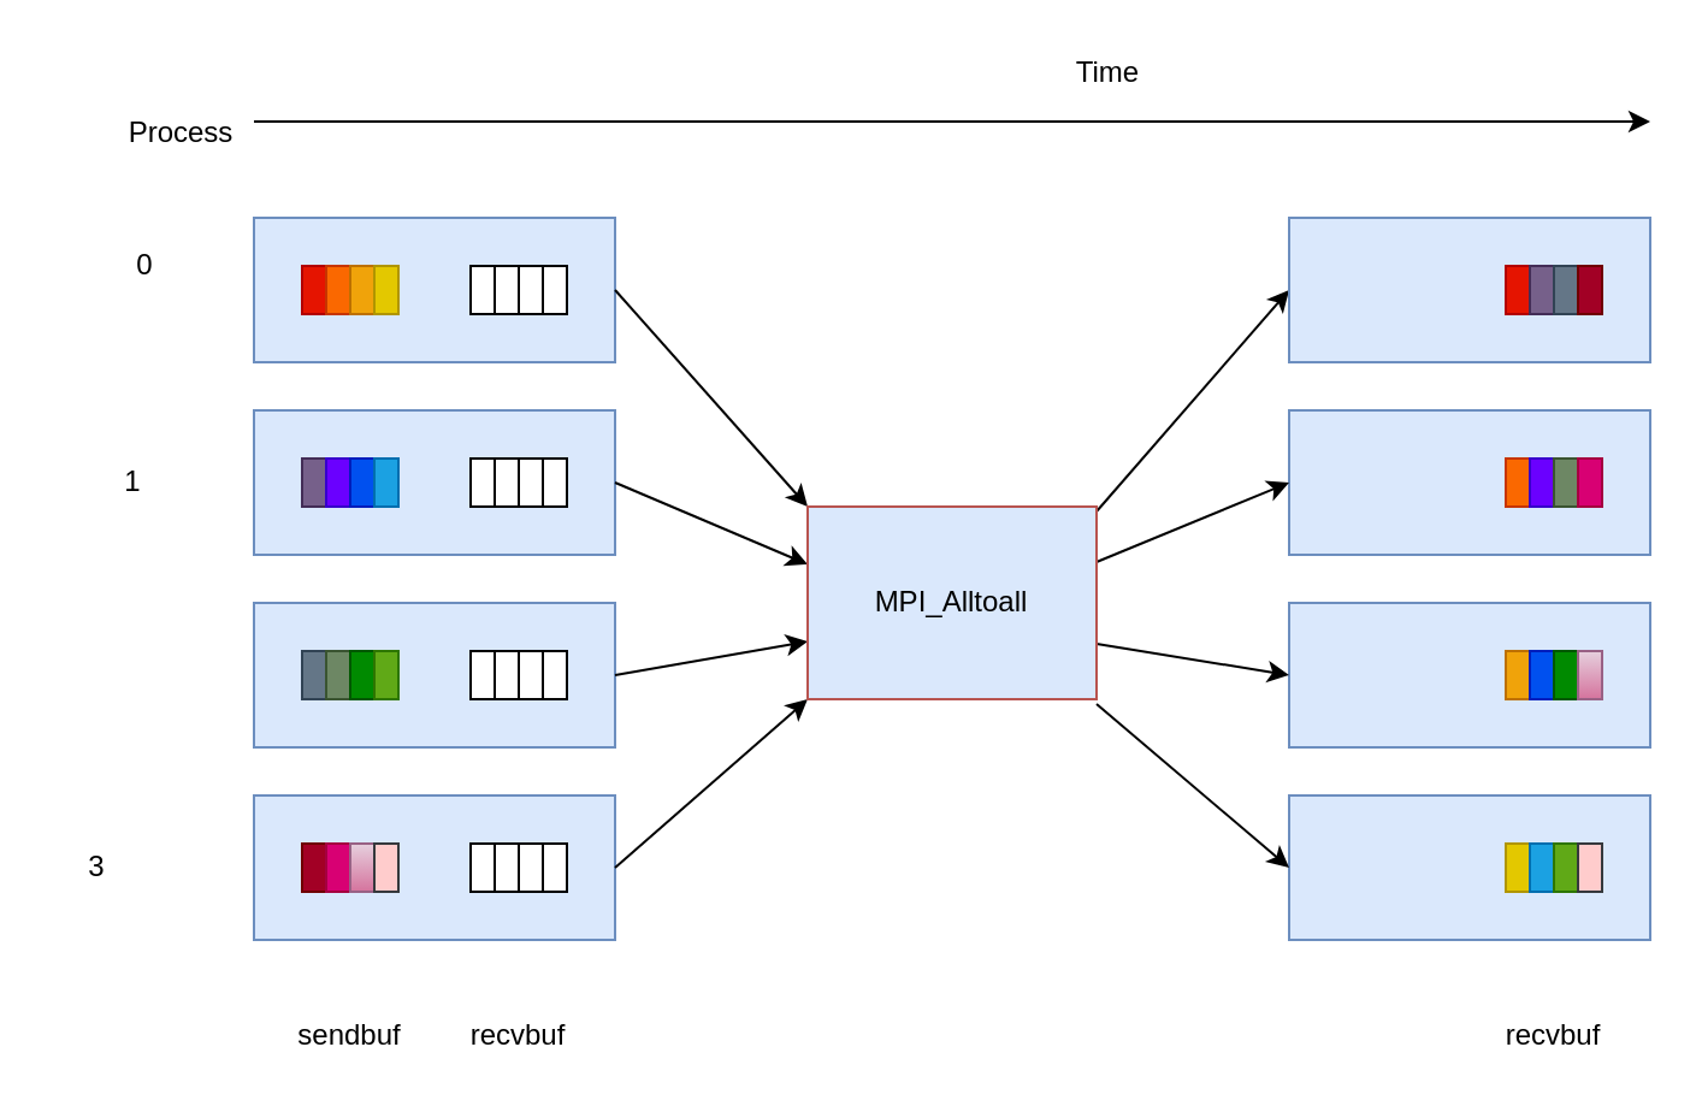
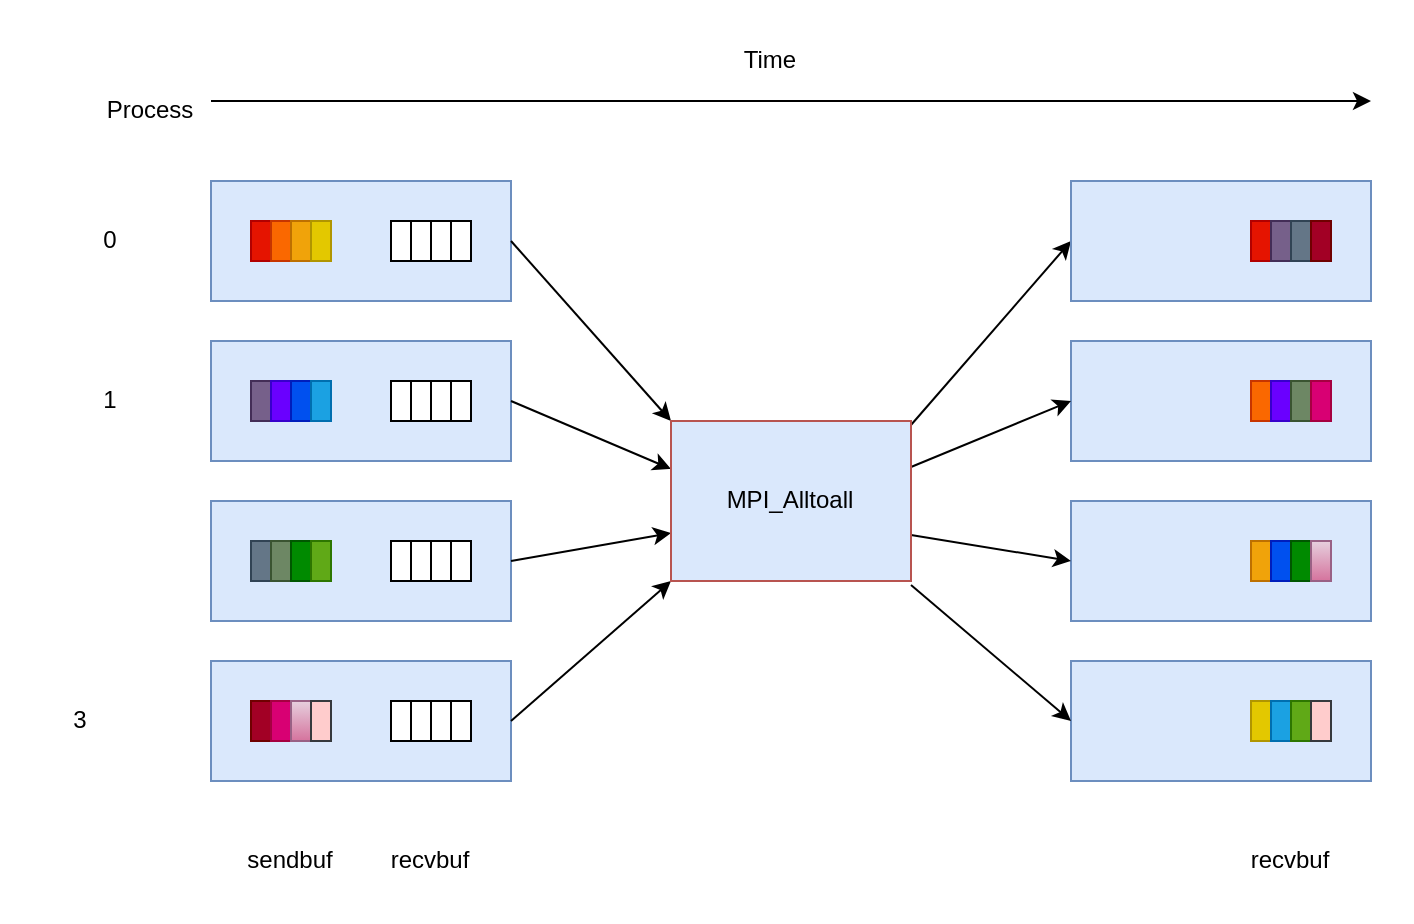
  <mxCell id="0" />
  <mxCell id="1" parent="0" />
  <mxCell id="2" value="" style="rounded=0;whiteSpace=wrap;html=1;fillColor=#dae8fc;strokeColor=#6c8ebf;" parent="1" vertex="1"><mxGeometry x="105" y="250" width="150" height="60" as="geometry" /></mxCell>
  <mxCell id="3" value="" style="rounded=0;whiteSpace=wrap;html=1;fillColor=#dae8fc;strokeColor=#6c8ebf;" parent="1" vertex="1"><mxGeometry x="105" y="90" width="150" height="60" as="geometry" /></mxCell>
  <mxCell id="4" value="" style="rounded=0;whiteSpace=wrap;html=1;fillColor=#dae8fc;strokeColor=#6c8ebf;" parent="1" vertex="1"><mxGeometry x="105" y="170" width="150" height="60" as="geometry" /></mxCell>
  <mxCell id="5" value="" style="rounded=0;whiteSpace=wrap;html=1;fillColor=#dae8fc;strokeColor=#6c8ebf;" parent="1" vertex="1"><mxGeometry x="105" y="330" width="150" height="60" as="geometry" /></mxCell>
  <mxCell id="6" value="" style="endArrow=classic;html=1;" parent="1" edge="1"><mxGeometry width="50" height="50" relative="1" as="geometry"><mxPoint x="105" y="50" as="sourcePoint" /><mxPoint x="685" y="50" as="targetPoint" /></mxGeometry></mxCell>
- <mxCell id="7" value="Time" style="text;html=1;strokeColor=none;fillColor=none;align=center;verticalAlign=middle;whiteSpace=wrap;rounded=0;" parent="1" vertex="1"><mxGeometry x="440" y="20" width="40" height="20" as="geometry" /></mxCell>
+ <mxCell id="7" value="Time" style="text;html=1;strokeColor=none;fillColor=none;align=center;verticalAlign=middle;whiteSpace=wrap;rounded=0;" parent="1" vertex="1"><mxGeometry x="365" y="20" width="40" height="20" as="geometry" /></mxCell>
  <mxCell id="8" value="" style="rounded=0;whiteSpace=wrap;html=1;fillColor=#dae8fc;strokeColor=#6c8ebf;" parent="1" vertex="1"><mxGeometry x="535" y="170" width="150" height="60" as="geometry" /></mxCell>
  <mxCell id="9" value="" style="rounded=0;whiteSpace=wrap;html=1;fillColor=#dae8fc;strokeColor=#6c8ebf;" parent="1" vertex="1"><mxGeometry x="535" y="250" width="150" height="60" as="geometry" /></mxCell>
  <mxCell id="10" value="" style="rounded=0;whiteSpace=wrap;html=1;fillColor=#dae8fc;strokeColor=#6c8ebf;" parent="1" vertex="1"><mxGeometry x="535" y="330" width="150" height="60" as="geometry" /></mxCell>
  <mxCell id="11" value="Process" style="text;html=1;strokeColor=none;fillColor=none;align=center;verticalAlign=middle;whiteSpace=wrap;rounded=0;" parent="1" vertex="1"><mxGeometry x="55" y="45" width="40" height="20" as="geometry" /></mxCell>
- <mxCell id="12" value="0" style="text;html=1;strokeColor=none;fillColor=none;align=center;verticalAlign=middle;whiteSpace=wrap;rounded=0;" parent="1" vertex="1"><mxGeometry x="40" y="100" width="40" height="20" as="geometry" /></mxCell>
+ <mxCell id="12" value="0" style="text;html=1;strokeColor=none;fillColor=none;align=center;verticalAlign=middle;whiteSpace=wrap;rounded=0;" parent="1" vertex="1"><mxGeometry x="35" y="110" width="40" height="20" as="geometry" /></mxCell>
  <mxCell id="13" value="1" style="text;html=1;strokeColor=none;fillColor=none;align=center;verticalAlign=middle;whiteSpace=wrap;rounded=0;" parent="1" vertex="1"><mxGeometry x="35" y="190" width="40" height="20" as="geometry" /></mxCell>
  <mxCell id="14" value="3" style="text;html=1;strokeColor=none;fillColor=none;align=center;verticalAlign=middle;whiteSpace=wrap;rounded=0;" parent="1" vertex="1"><mxGeometry x="20" y="350" width="40" height="20" as="geometry" /></mxCell>
  <mxCell id="15" value="" style="endArrow=classic;html=1;exitX=1;exitY=0.5;exitDx=0;exitDy=0;entryX=0;entryY=0;entryDx=0;entryDy=0;entryPerimeter=0;" parent="1" edge="1"><mxGeometry width="50" height="50" relative="1" as="geometry"><mxPoint x="255" y="120" as="sourcePoint" /><mxPoint x="335" y="210" as="targetPoint" /></mxGeometry></mxCell>
  <mxCell id="16" value="" style="endArrow=classic;html=1;exitX=1;exitY=0.5;exitDx=0;exitDy=0;" parent="1" edge="1"><mxGeometry width="50" height="50" relative="1" as="geometry"><mxPoint x="255" y="200" as="sourcePoint" /><mxPoint x="335" y="234" as="targetPoint" /></mxGeometry></mxCell>
  <mxCell id="17" value="" style="endArrow=classic;html=1;exitX=1;exitY=0.5;exitDx=0;exitDy=0;" parent="1" edge="1"><mxGeometry width="50" height="50" relative="1" as="geometry"><mxPoint x="255" y="280" as="sourcePoint" /><mxPoint x="335" y="266" as="targetPoint" /></mxGeometry></mxCell>
  <mxCell id="18" value="" style="endArrow=classic;html=1;exitX=1;exitY=0.5;exitDx=0;exitDy=0;entryX=0;entryY=1;entryDx=0;entryDy=0;entryPerimeter=0;" parent="1" edge="1"><mxGeometry width="50" height="50" relative="1" as="geometry"><mxPoint x="255" y="360" as="sourcePoint" /><mxPoint x="335" y="290" as="targetPoint" /></mxGeometry></mxCell>
  <mxCell id="19" value="" style="endArrow=classic;html=1;entryX=0;entryY=0.5;entryDx=0;entryDy=0;" parent="1" edge="1"><mxGeometry width="50" height="50" relative="1" as="geometry"><mxPoint x="455" y="212" as="sourcePoint" /><mxPoint x="535" y="120" as="targetPoint" /></mxGeometry></mxCell>
  <mxCell id="20" value="" style="endArrow=classic;html=1;entryX=0;entryY=0.5;entryDx=0;entryDy=0;" parent="1" target="8" edge="1"><mxGeometry width="50" height="50" relative="1" as="geometry"><mxPoint x="455" y="233" as="sourcePoint" /><mxPoint x="465" y="530" as="targetPoint" /></mxGeometry></mxCell>
  <mxCell id="21" value="" style="endArrow=classic;html=1;entryX=0;entryY=0.5;entryDx=0;entryDy=0;" parent="1" target="9" edge="1"><mxGeometry width="50" height="50" relative="1" as="geometry"><mxPoint x="455" y="267" as="sourcePoint" /><mxPoint x="525" y="290" as="targetPoint" /></mxGeometry></mxCell>
  <mxCell id="22" value="" style="endArrow=classic;html=1;entryX=0;entryY=0.5;entryDx=0;entryDy=0;" parent="1" target="10" edge="1"><mxGeometry width="50" height="50" relative="1" as="geometry"><mxPoint x="455" y="292" as="sourcePoint" /><mxPoint x="275" y="330" as="targetPoint" /></mxGeometry></mxCell>
  <mxCell id="23" value="MPI_Alltoall" style="rounded=0;whiteSpace=wrap;html=1;fillColor=#dae8fc;strokeColor=#b85450;" parent="1" vertex="1"><mxGeometry x="335" y="210" width="120" height="80" as="geometry" /></mxCell>
  <mxCell id="24" value="" style="rounded=0;whiteSpace=wrap;html=1;" parent="1" vertex="1"><mxGeometry x="225" y="190" width="10" height="20" as="geometry" /></mxCell>
  <mxCell id="25" value="" style="rounded=0;whiteSpace=wrap;html=1;" parent="1" vertex="1"><mxGeometry x="195" y="190" width="10" height="20" as="geometry" /></mxCell>
  <mxCell id="26" value="" style="rounded=0;whiteSpace=wrap;html=1;" parent="1" vertex="1"><mxGeometry x="205" y="190" width="10" height="20" as="geometry" /></mxCell>
  <mxCell id="27" value="" style="rounded=0;whiteSpace=wrap;html=1;fillColor=#647687;strokeColor=#314354;fontColor=#ffffff;" parent="1" vertex="1"><mxGeometry x="125" y="270" width="10" height="20" as="geometry" /></mxCell>
  <mxCell id="28" value="" style="rounded=0;whiteSpace=wrap;html=1;fillColor=#76608a;strokeColor=#432D57;fontColor=#ffffff;" parent="1" vertex="1"><mxGeometry x="125" y="190" width="10" height="20" as="geometry" /></mxCell>
  <mxCell id="29" value="" style="rounded=0;whiteSpace=wrap;html=1;fillColor=#a20025;strokeColor=#6F0000;fontColor=#ffffff;" parent="1" vertex="1"><mxGeometry x="125" y="350" width="10" height="20" as="geometry" /></mxCell>
  <mxCell id="30" value="" style="rounded=0;whiteSpace=wrap;html=1;" parent="1" vertex="1"><mxGeometry x="215" y="190" width="10" height="20" as="geometry" /></mxCell>
  <mxCell id="31" value="sendbuf" style="text;html=1;strokeColor=none;fillColor=none;align=center;verticalAlign=middle;whiteSpace=wrap;rounded=0;" parent="1" vertex="1"><mxGeometry x="125" y="420" width="40" height="20" as="geometry" /></mxCell>
  <mxCell id="32" value="recvbuf" style="text;html=1;strokeColor=none;fillColor=none;align=center;verticalAlign=middle;whiteSpace=wrap;rounded=0;" parent="1" vertex="1"><mxGeometry x="195" y="420" width="40" height="20" as="geometry" /></mxCell>
  <mxCell id="33" value="" style="rounded=0;whiteSpace=wrap;html=1;fillColor=#dae8fc;strokeColor=#6c8ebf;" parent="1" vertex="1"><mxGeometry x="535" y="90" width="150" height="60" as="geometry" /></mxCell>
  <mxCell id="34" value="" style="rounded=0;whiteSpace=wrap;html=1;fillColor=#e51400;strokeColor=#B20000;fontColor=#ffffff;" parent="1" vertex="1"><mxGeometry x="125" y="110" width="10" height="20" as="geometry" /></mxCell>
  <mxCell id="35" value="recvbuf" style="text;html=1;strokeColor=none;fillColor=none;align=center;verticalAlign=middle;whiteSpace=wrap;rounded=0;" parent="1" vertex="1"><mxGeometry x="625" y="420" width="40" height="20" as="geometry" /></mxCell>
  <mxCell id="36" value="" style="rounded=0;whiteSpace=wrap;html=1;" parent="1" vertex="1"><mxGeometry x="225" y="270" width="10" height="20" as="geometry" /></mxCell>
  <mxCell id="37" value="" style="rounded=0;whiteSpace=wrap;html=1;" parent="1" vertex="1"><mxGeometry x="195" y="270" width="10" height="20" as="geometry" /></mxCell>
  <mxCell id="38" value="" style="rounded=0;whiteSpace=wrap;html=1;" parent="1" vertex="1"><mxGeometry x="205" y="270" width="10" height="20" as="geometry" /></mxCell>
  <mxCell id="39" value="" style="rounded=0;whiteSpace=wrap;html=1;" parent="1" vertex="1"><mxGeometry x="215" y="270" width="10" height="20" as="geometry" /></mxCell>
  <mxCell id="40" value="" style="rounded=0;whiteSpace=wrap;html=1;" parent="1" vertex="1"><mxGeometry x="225" y="350" width="10" height="20" as="geometry" /></mxCell>
  <mxCell id="41" value="" style="rounded=0;whiteSpace=wrap;html=1;" parent="1" vertex="1"><mxGeometry x="195" y="350" width="10" height="20" as="geometry" /></mxCell>
  <mxCell id="42" value="" style="rounded=0;whiteSpace=wrap;html=1;" parent="1" vertex="1"><mxGeometry x="205" y="350" width="10" height="20" as="geometry" /></mxCell>
  <mxCell id="43" value="" style="rounded=0;whiteSpace=wrap;html=1;" parent="1" vertex="1"><mxGeometry x="215" y="350" width="10" height="20" as="geometry" /></mxCell>
  <mxCell id="44" value="" style="rounded=0;whiteSpace=wrap;html=1;" parent="1" vertex="1"><mxGeometry x="225" y="110" width="10" height="20" as="geometry" /></mxCell>
  <mxCell id="45" value="" style="rounded=0;whiteSpace=wrap;html=1;" parent="1" vertex="1"><mxGeometry x="195" y="110" width="10" height="20" as="geometry" /></mxCell>
  <mxCell id="46" value="" style="rounded=0;whiteSpace=wrap;html=1;" parent="1" vertex="1"><mxGeometry x="205" y="110" width="10" height="20" as="geometry" /></mxCell>
  <mxCell id="47" value="" style="rounded=0;whiteSpace=wrap;html=1;" parent="1" vertex="1"><mxGeometry x="215" y="110" width="10" height="20" as="geometry" /></mxCell>
  <mxCell id="48" value="" style="rounded=0;whiteSpace=wrap;html=1;fillColor=#fa6800;strokeColor=#C73500;fontColor=#ffffff;" vertex="1" parent="1"><mxGeometry x="135" y="110" width="10" height="20" as="geometry" /></mxCell>
  <mxCell id="49" value="" style="rounded=0;whiteSpace=wrap;html=1;fillColor=#f0a30a;strokeColor=#BD7000;fontColor=#ffffff;" vertex="1" parent="1"><mxGeometry x="145" y="110" width="10" height="20" as="geometry" /></mxCell>
  <mxCell id="50" value="" style="rounded=0;whiteSpace=wrap;html=1;fillColor=#e3c800;strokeColor=#B09500;fontColor=#ffffff;" vertex="1" parent="1"><mxGeometry x="155" y="110" width="10" height="20" as="geometry" /></mxCell>
  <mxCell id="51" value="" style="rounded=0;whiteSpace=wrap;html=1;fillColor=#e3c800;strokeColor=#B09500;fontColor=#ffffff;" vertex="1" parent="1"><mxGeometry x="625" y="350" width="10" height="20" as="geometry" /></mxCell>
  <mxCell id="52" value="" style="rounded=0;whiteSpace=wrap;html=1;fillColor=#f0a30a;strokeColor=#BD7000;fontColor=#ffffff;" vertex="1" parent="1"><mxGeometry x="625" y="270" width="10" height="20" as="geometry" /></mxCell>
  <mxCell id="53" value="" style="rounded=0;whiteSpace=wrap;html=1;fillColor=#fa6800;strokeColor=#C73500;fontColor=#ffffff;" vertex="1" parent="1"><mxGeometry x="625" y="190" width="10" height="20" as="geometry" /></mxCell>
  <mxCell id="54" value="" style="rounded=0;whiteSpace=wrap;html=1;fillColor=#e51400;strokeColor=#B20000;fontColor=#ffffff;" vertex="1" parent="1"><mxGeometry x="625" y="110" width="10" height="20" as="geometry" /></mxCell>
  <mxCell id="55" value="" style="rounded=0;whiteSpace=wrap;html=1;fillColor=#6a00ff;strokeColor=#3700CC;fontColor=#ffffff;" vertex="1" parent="1"><mxGeometry x="135" y="190" width="10" height="20" as="geometry" /></mxCell>
  <mxCell id="56" value="" style="rounded=0;whiteSpace=wrap;html=1;fillColor=#0050ef;strokeColor=#001DBC;fontColor=#ffffff;" vertex="1" parent="1"><mxGeometry x="145" y="190" width="10" height="20" as="geometry" /></mxCell>
  <mxCell id="57" value="" style="rounded=0;whiteSpace=wrap;html=1;fillColor=#1ba1e2;strokeColor=#006EAF;fontColor=#ffffff;" vertex="1" parent="1"><mxGeometry x="155" y="190" width="10" height="20" as="geometry" /></mxCell>
  <mxCell id="58" value="" style="rounded=0;whiteSpace=wrap;html=1;fillColor=#1ba1e2;strokeColor=#006EAF;fontColor=#ffffff;" vertex="1" parent="1"><mxGeometry x="635" y="350" width="10" height="20" as="geometry" /></mxCell>
  <mxCell id="59" value="" style="rounded=0;whiteSpace=wrap;html=1;fillColor=#6a00ff;strokeColor=#3700CC;fontColor=#ffffff;" vertex="1" parent="1"><mxGeometry x="635" y="190" width="10" height="20" as="geometry" /></mxCell>
  <mxCell id="60" value="" style="rounded=0;whiteSpace=wrap;html=1;fillColor=#0050ef;strokeColor=#001DBC;fontColor=#ffffff;" vertex="1" parent="1"><mxGeometry x="635" y="270" width="10" height="20" as="geometry" /></mxCell>
  <mxCell id="61" value="" style="rounded=0;whiteSpace=wrap;html=1;fillColor=#76608a;strokeColor=#432D57;fontColor=#ffffff;" vertex="1" parent="1"><mxGeometry x="635" y="110" width="10" height="20" as="geometry" /></mxCell>
  <mxCell id="62" value="" style="rounded=0;whiteSpace=wrap;html=1;fillColor=#6d8764;strokeColor=#3A5431;fontColor=#ffffff;" vertex="1" parent="1"><mxGeometry x="135" y="270" width="10" height="20" as="geometry" /></mxCell>
  <mxCell id="63" value="" style="rounded=0;whiteSpace=wrap;html=1;fillColor=#008a00;strokeColor=#005700;fontColor=#ffffff;" vertex="1" parent="1"><mxGeometry x="145" y="270" width="10" height="20" as="geometry" /></mxCell>
  <mxCell id="64" value="" style="rounded=0;whiteSpace=wrap;html=1;fillColor=#60a917;strokeColor=#2D7600;fontColor=#ffffff;" vertex="1" parent="1"><mxGeometry x="155" y="270" width="10" height="20" as="geometry" /></mxCell>
  <mxCell id="65" value="" style="rounded=0;whiteSpace=wrap;html=1;fillColor=#60a917;strokeColor=#2D7600;fontColor=#ffffff;" vertex="1" parent="1"><mxGeometry x="645" y="350" width="10" height="20" as="geometry" /></mxCell>
  <mxCell id="66" value="" style="rounded=0;whiteSpace=wrap;html=1;fillColor=#008a00;strokeColor=#005700;fontColor=#ffffff;" vertex="1" parent="1"><mxGeometry x="645" y="270" width="10" height="20" as="geometry" /></mxCell>
  <mxCell id="67" value="" style="rounded=0;whiteSpace=wrap;html=1;fillColor=#647687;strokeColor=#314354;fontColor=#ffffff;" vertex="1" parent="1"><mxGeometry x="645" y="110" width="10" height="20" as="geometry" /></mxCell>
  <mxCell id="68" value="" style="rounded=0;whiteSpace=wrap;html=1;fillColor=#6d8764;strokeColor=#3A5431;fontColor=#ffffff;" vertex="1" parent="1"><mxGeometry x="645" y="190" width="10" height="20" as="geometry" /></mxCell>
  <mxCell id="69" value="" style="rounded=0;whiteSpace=wrap;html=1;fillColor=#d80073;strokeColor=#A50040;fontColor=#ffffff;" vertex="1" parent="1"><mxGeometry x="135" y="350" width="10" height="20" as="geometry" /></mxCell>
  <mxCell id="70" value="" style="rounded=0;whiteSpace=wrap;html=1;fillColor=#e6d0de;strokeColor=#996185;gradientColor=#d5739d;" vertex="1" parent="1"><mxGeometry x="145" y="350" width="10" height="20" as="geometry" /></mxCell>
  <mxCell id="71" value="" style="rounded=0;whiteSpace=wrap;html=1;fillColor=#ffcccc;strokeColor=#36393d;" vertex="1" parent="1"><mxGeometry x="155" y="350" width="10" height="20" as="geometry" /></mxCell>
  <mxCell id="72" value="" style="rounded=0;whiteSpace=wrap;html=1;fillColor=#ffcccc;strokeColor=#36393d;" vertex="1" parent="1"><mxGeometry x="655" y="350" width="10" height="20" as="geometry" /></mxCell>
  <mxCell id="73" value="" style="rounded=0;whiteSpace=wrap;html=1;fillColor=#d80073;strokeColor=#A50040;fontColor=#ffffff;" vertex="1" parent="1"><mxGeometry x="655" y="190" width="10" height="20" as="geometry" /></mxCell>
  <mxCell id="74" value="" style="rounded=0;whiteSpace=wrap;html=1;fillColor=#e6d0de;strokeColor=#996185;gradientColor=#d5739d;" vertex="1" parent="1"><mxGeometry x="655" y="270" width="10" height="20" as="geometry" /></mxCell>
  <mxCell id="75" value="" style="rounded=0;whiteSpace=wrap;html=1;fillColor=#a20025;strokeColor=#6F0000;fontColor=#ffffff;" vertex="1" parent="1"><mxGeometry x="655" y="110" width="10" height="20" as="geometry" /></mxCell>
